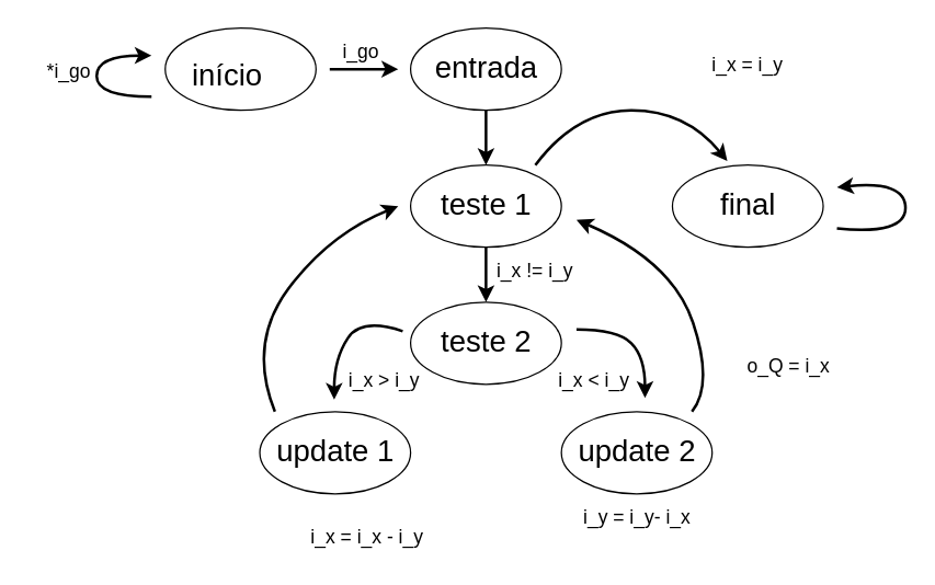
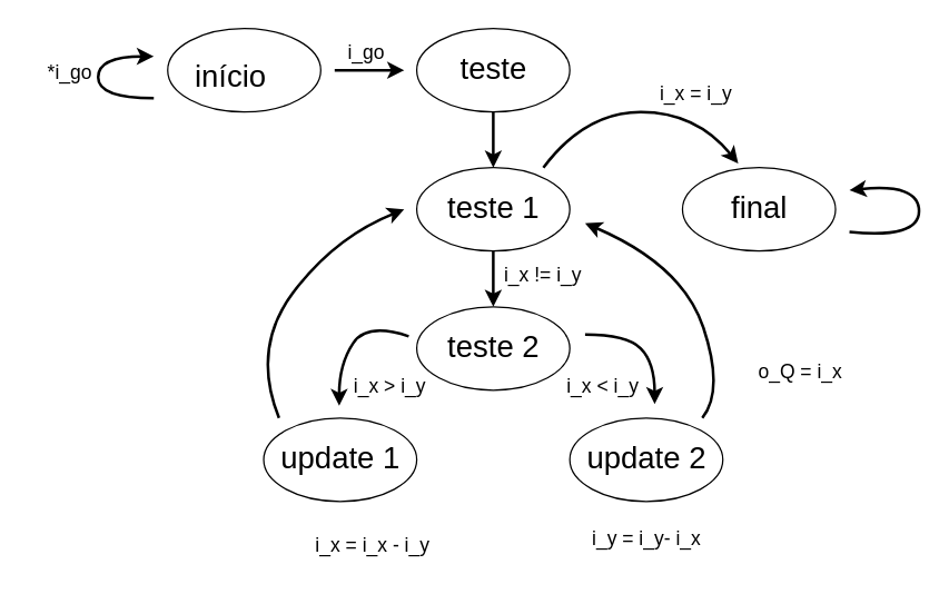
  <mxCell id="0" />
  <mxCell id="1" parent="0" />
  <mxCell id="2" value="" style="ellipse;whiteSpace=wrap;html=1;" vertex="1" parent="1"><mxGeometry x="120" y="20" width="110" height="60" as="geometry" /></mxCell>
  <mxCell id="3" value="" style="ellipse;whiteSpace=wrap;html=1;" vertex="1" parent="1"><mxGeometry x="299" y="20" width="110" height="60" as="geometry" /></mxCell>
  <mxCell id="4" value="" style="ellipse;whiteSpace=wrap;html=1;" vertex="1" parent="1"><mxGeometry x="299" y="120" width="110" height="60" as="geometry" /></mxCell>
  <mxCell id="5" value="" style="ellipse;whiteSpace=wrap;html=1;" vertex="1" parent="1"><mxGeometry x="299" y="220" width="110" height="60" as="geometry" /></mxCell>
  <mxCell id="6" value="" style="ellipse;whiteSpace=wrap;html=1;" vertex="1" parent="1"><mxGeometry x="409" y="300" width="110" height="60" as="geometry" /></mxCell>
  <mxCell id="7" value="" style="ellipse;whiteSpace=wrap;html=1;" vertex="1" parent="1"><mxGeometry x="189" y="300" width="110" height="60" as="geometry" /></mxCell>
  <mxCell id="8" value="" style="ellipse;whiteSpace=wrap;html=1;" vertex="1" parent="1"><mxGeometry x="490" y="120" width="110" height="60" as="geometry" /></mxCell>
  <mxCell id="9" value="&lt;font style=&quot;font-size: 22px;&quot;&gt;início&lt;/font&gt;" style="text;html=1;strokeColor=none;fillColor=none;align=center;verticalAlign=middle;whiteSpace=wrap;rounded=0;" vertex="1" parent="1"><mxGeometry x="132.5" y="37.5" width="65" height="35" as="geometry" /></mxCell>
- <mxCell id="10" value="&lt;font style=&quot;font-size: 22px;&quot;&gt;entrada&lt;/font&gt;" style="text;html=1;strokeColor=none;fillColor=none;align=center;verticalAlign=middle;whiteSpace=wrap;rounded=0;" vertex="1" parent="1"><mxGeometry x="304.75" y="31.25" width="98.5" height="37.5" as="geometry" /></mxCell>
+ <mxCell id="10" value="&lt;font style=&quot;font-size: 22px;&quot;&gt;teste&lt;/font&gt;" style="text;html=1;strokeColor=none;fillColor=none;align=center;verticalAlign=middle;whiteSpace=wrap;rounded=0;" vertex="1" parent="1"><mxGeometry x="304.75" y="31.25" width="98.5" height="37.5" as="geometry" /></mxCell>
  <mxCell id="11" value="&lt;font style=&quot;font-size: 22px;&quot;&gt;teste 1&lt;/font&gt;" style="text;html=1;strokeColor=none;fillColor=none;align=center;verticalAlign=middle;whiteSpace=wrap;rounded=0;" vertex="1" parent="1"><mxGeometry x="304.75" y="131.25" width="98.5" height="37.5" as="geometry" /></mxCell>
  <mxCell id="12" value="&lt;font style=&quot;font-size: 22px;&quot;&gt;teste 2&lt;/font&gt;" style="text;html=1;strokeColor=none;fillColor=none;align=center;verticalAlign=middle;whiteSpace=wrap;rounded=0;" vertex="1" parent="1"><mxGeometry x="304.75" y="231.25" width="98.5" height="37.5" as="geometry" /></mxCell>
  <mxCell id="13" value="&lt;font style=&quot;font-size: 22px;&quot;&gt;update 1&lt;/font&gt;" style="text;html=1;strokeColor=none;fillColor=none;align=center;verticalAlign=middle;whiteSpace=wrap;rounded=0;" vertex="1" parent="1"><mxGeometry x="194.75" y="311.25" width="98.5" height="37.5" as="geometry" /></mxCell>
  <mxCell id="14" value="&lt;font style=&quot;font-size: 22px;&quot;&gt;update 2&lt;/font&gt;" style="text;html=1;strokeColor=none;fillColor=none;align=center;verticalAlign=middle;whiteSpace=wrap;rounded=0;" vertex="1" parent="1"><mxGeometry x="414.75" y="311.25" width="98.5" height="37.5" as="geometry" /></mxCell>
  <mxCell id="15" value="&lt;font style=&quot;font-size: 22px;&quot;&gt;final&lt;/font&gt;" style="text;html=1;strokeColor=none;fillColor=none;align=center;verticalAlign=middle;whiteSpace=wrap;rounded=0;" vertex="1" parent="1"><mxGeometry x="495.75" y="131.25" width="98.5" height="37.5" as="geometry" /></mxCell>
  <mxCell id="16" value="" style="endArrow=classic;html=1;rounded=0;fontSize=22;strokeWidth=2;" edge="1" parent="1"><mxGeometry width="50" height="50" relative="1" as="geometry"><mxPoint x="240" y="50" as="sourcePoint" /><mxPoint x="290" y="50" as="targetPoint" /></mxGeometry></mxCell>
  <mxCell id="17" value="" style="curved=1;endArrow=classic;html=1;rounded=0;strokeWidth=2;fontSize=22;" edge="1" parent="1"><mxGeometry width="50" height="50" relative="1" as="geometry"><mxPoint x="110" y="70" as="sourcePoint" /><mxPoint x="110" y="40" as="targetPoint" /><Array as="points"><mxPoint x="70" y="70" /><mxPoint x="70" y="40" /></Array></mxGeometry></mxCell>
  <mxCell id="18" value="" style="endArrow=classic;html=1;rounded=0;fontSize=22;strokeWidth=2;entryX=0.5;entryY=0;entryDx=0;entryDy=0;exitX=0.5;exitY=1;exitDx=0;exitDy=0;" edge="1" parent="1" source="3" target="4"><mxGeometry width="50" height="50" relative="1" as="geometry"><mxPoint x="350" y="90" as="sourcePoint" /><mxPoint x="379" y="100" as="targetPoint" /></mxGeometry></mxCell>
  <mxCell id="19" value="" style="endArrow=classic;html=1;rounded=0;fontSize=22;strokeWidth=2;entryX=0.5;entryY=0;entryDx=0;entryDy=0;exitX=0.5;exitY=1;exitDx=0;exitDy=0;" edge="1" parent="1"><mxGeometry width="50" height="50" relative="1" as="geometry"><mxPoint x="354" y="180" as="sourcePoint" /><mxPoint x="354" y="220" as="targetPoint" /></mxGeometry></mxCell>
  <mxCell id="20" value="" style="curved=1;endArrow=classic;html=1;rounded=0;strokeWidth=2;fontSize=22;" edge="1" parent="1"><mxGeometry width="50" height="50" relative="1" as="geometry"><mxPoint x="420" y="240" as="sourcePoint" /><mxPoint x="470" y="290" as="targetPoint" /><Array as="points"><mxPoint x="450" y="240" /><mxPoint x="470" y="260" /></Array></mxGeometry></mxCell>
  <mxCell id="21" value="" style="curved=1;endArrow=classic;html=1;rounded=0;strokeWidth=2;fontSize=22;" edge="1" parent="1"><mxGeometry width="50" height="50" relative="1" as="geometry"><mxPoint x="293.25" y="241.25" as="sourcePoint" /><mxPoint x="243.25" y="291.25" as="targetPoint" /><Array as="points"><mxPoint x="263.25" y="231.25" /><mxPoint x="243.25" y="261.25" /></Array></mxGeometry></mxCell>
  <mxCell id="22" value="" style="curved=1;endArrow=classic;html=1;rounded=0;strokeWidth=2;fontSize=22;" edge="1" parent="1"><mxGeometry width="50" height="50" relative="1" as="geometry"><mxPoint x="504.25" y="300" as="sourcePoint" /><mxPoint x="420" y="160" as="targetPoint" /><Array as="points"><mxPoint x="520" y="280" /><mxPoint x="490" y="190" /></Array></mxGeometry></mxCell>
  <mxCell id="23" value="" style="curved=1;endArrow=classic;html=1;rounded=0;strokeWidth=2;fontSize=22;" edge="1" parent="1"><mxGeometry width="50" height="50" relative="1" as="geometry"><mxPoint x="200" y="300" as="sourcePoint" /><mxPoint x="290" y="150" as="targetPoint" /><Array as="points"><mxPoint x="180" y="250" /><mxPoint x="240" y="170" /></Array></mxGeometry></mxCell>
  <mxCell id="24" value="" style="curved=1;endArrow=classic;html=1;rounded=0;strokeWidth=2;fontSize=22;entryX=0.364;entryY=-0.05;entryDx=0;entryDy=0;entryPerimeter=0;" edge="1" parent="1" target="8"><mxGeometry width="50" height="50" relative="1" as="geometry"><mxPoint x="390" y="120" as="sourcePoint" /><mxPoint x="530" y="110" as="targetPoint" /><Array as="points"><mxPoint x="420" y="80" /><mxPoint x="500" y="80" /></Array></mxGeometry></mxCell>
  <mxCell id="25" value="" style="curved=1;endArrow=classic;html=1;rounded=0;strokeWidth=2;fontSize=22;" edge="1" parent="1"><mxGeometry width="50" height="50" relative="1" as="geometry"><mxPoint x="610" y="166.25" as="sourcePoint" /><mxPoint x="610" y="136.25" as="targetPoint" /><Array as="points"><mxPoint x="660" y="171.25" /><mxPoint x="660" y="131.25" /></Array></mxGeometry></mxCell>
  <mxCell id="26" value="&lt;font style=&quot;font-size: 14px;&quot;&gt;*i_go&lt;/font&gt;" style="text;html=1;strokeColor=none;fillColor=none;align=center;verticalAlign=middle;whiteSpace=wrap;rounded=0;fontSize=22;" vertex="1" parent="1"><mxGeometry x="20" y="35" width="60" height="30" as="geometry" /></mxCell>
  <mxCell id="27" value="&lt;font style=&quot;font-size: 14px;&quot;&gt;i_go&lt;/font&gt;" style="text;html=1;strokeColor=none;fillColor=none;align=center;verticalAlign=middle;whiteSpace=wrap;rounded=0;fontSize=22;" vertex="1" parent="1"><mxGeometry x="233.25" y="20" width="60" height="30" as="geometry" /></mxCell>
- <mxCell id="28" value="&lt;font style=&quot;font-size: 14px;&quot;&gt;i_x = i_y&lt;/font&gt;" style="text;html=1;strokeColor=none;fillColor=none;align=center;verticalAlign=middle;whiteSpace=wrap;rounded=0;fontSize=22;" vertex="1" parent="1"><mxGeometry x="515" y="30" width="60" height="30" as="geometry" /></mxCell>
+ <mxCell id="28" value="&lt;font style=&quot;font-size: 14px;&quot;&gt;i_x = i_y&lt;/font&gt;" style="text;html=1;strokeColor=none;fillColor=none;align=center;verticalAlign=middle;whiteSpace=wrap;rounded=0;fontSize=22;" vertex="1" parent="1"><mxGeometry x="470" y="50" width="60" height="30" as="geometry" /></mxCell>
  <mxCell id="29" value="&lt;font style=&quot;font-size: 14px;&quot;&gt;o_Q = i_x&lt;/font&gt;" style="text;html=1;strokeColor=none;fillColor=none;align=center;verticalAlign=middle;whiteSpace=wrap;rounded=0;fontSize=22;" vertex="1" parent="1"><mxGeometry x="530" y="250" width="90" height="30" as="geometry" /></mxCell>
  <mxCell id="30" value="&lt;font style=&quot;font-size: 14px;&quot;&gt;i_x != i_y&lt;/font&gt;" style="text;html=1;strokeColor=none;fillColor=none;align=center;verticalAlign=middle;whiteSpace=wrap;rounded=0;fontSize=22;" vertex="1" parent="1"><mxGeometry x="360" y="180" width="60" height="30" as="geometry" /></mxCell>
  <mxCell id="31" value="&lt;font style=&quot;font-size: 14px;&quot;&gt;i_x &amp;gt; i_y&lt;/font&gt;" style="text;html=1;strokeColor=none;fillColor=none;align=center;verticalAlign=middle;whiteSpace=wrap;rounded=0;fontSize=22;" vertex="1" parent="1"><mxGeometry x="250" y="260" width="60" height="30" as="geometry" /></mxCell>
  <mxCell id="32" value="&lt;font style=&quot;font-size: 14px;&quot;&gt;i_x &amp;lt; i_y&lt;/font&gt;" style="text;html=1;strokeColor=none;fillColor=none;align=center;verticalAlign=middle;whiteSpace=wrap;rounded=0;fontSize=22;" vertex="1" parent="1"><mxGeometry x="403.25" y="260" width="60" height="30" as="geometry" /></mxCell>
  <mxCell id="33" value="&lt;font style=&quot;font-size: 14px;&quot;&gt;i_x = i_x - i_y&amp;nbsp;&lt;/font&gt;" style="text;html=1;strokeColor=none;fillColor=none;align=center;verticalAlign=middle;whiteSpace=wrap;rounded=0;fontSize=22;" vertex="1" parent="1"><mxGeometry x="203.5" y="375" width="131" height="30" as="geometry" /></mxCell>
- <mxCell id="34" value="&lt;font style=&quot;font-size: 14px;&quot;&gt;i_y = i_y- i_x&lt;/font&gt;" style="text;html=1;strokeColor=none;fillColor=none;align=center;verticalAlign=middle;whiteSpace=wrap;rounded=0;fontSize=22;" vertex="1" parent="1"><mxGeometry x="398.5" y="360" width="131" height="30" as="geometry" /></mxCell>
+ <mxCell id="34" value="&lt;font style=&quot;font-size: 14px;&quot;&gt;i_y = i_y- i_x&lt;/font&gt;" style="text;html=1;strokeColor=none;fillColor=none;align=center;verticalAlign=middle;whiteSpace=wrap;rounded=0;fontSize=22;" vertex="1" parent="1"><mxGeometry x="398.5" y="370" width="131" height="30" as="geometry" /></mxCell>
